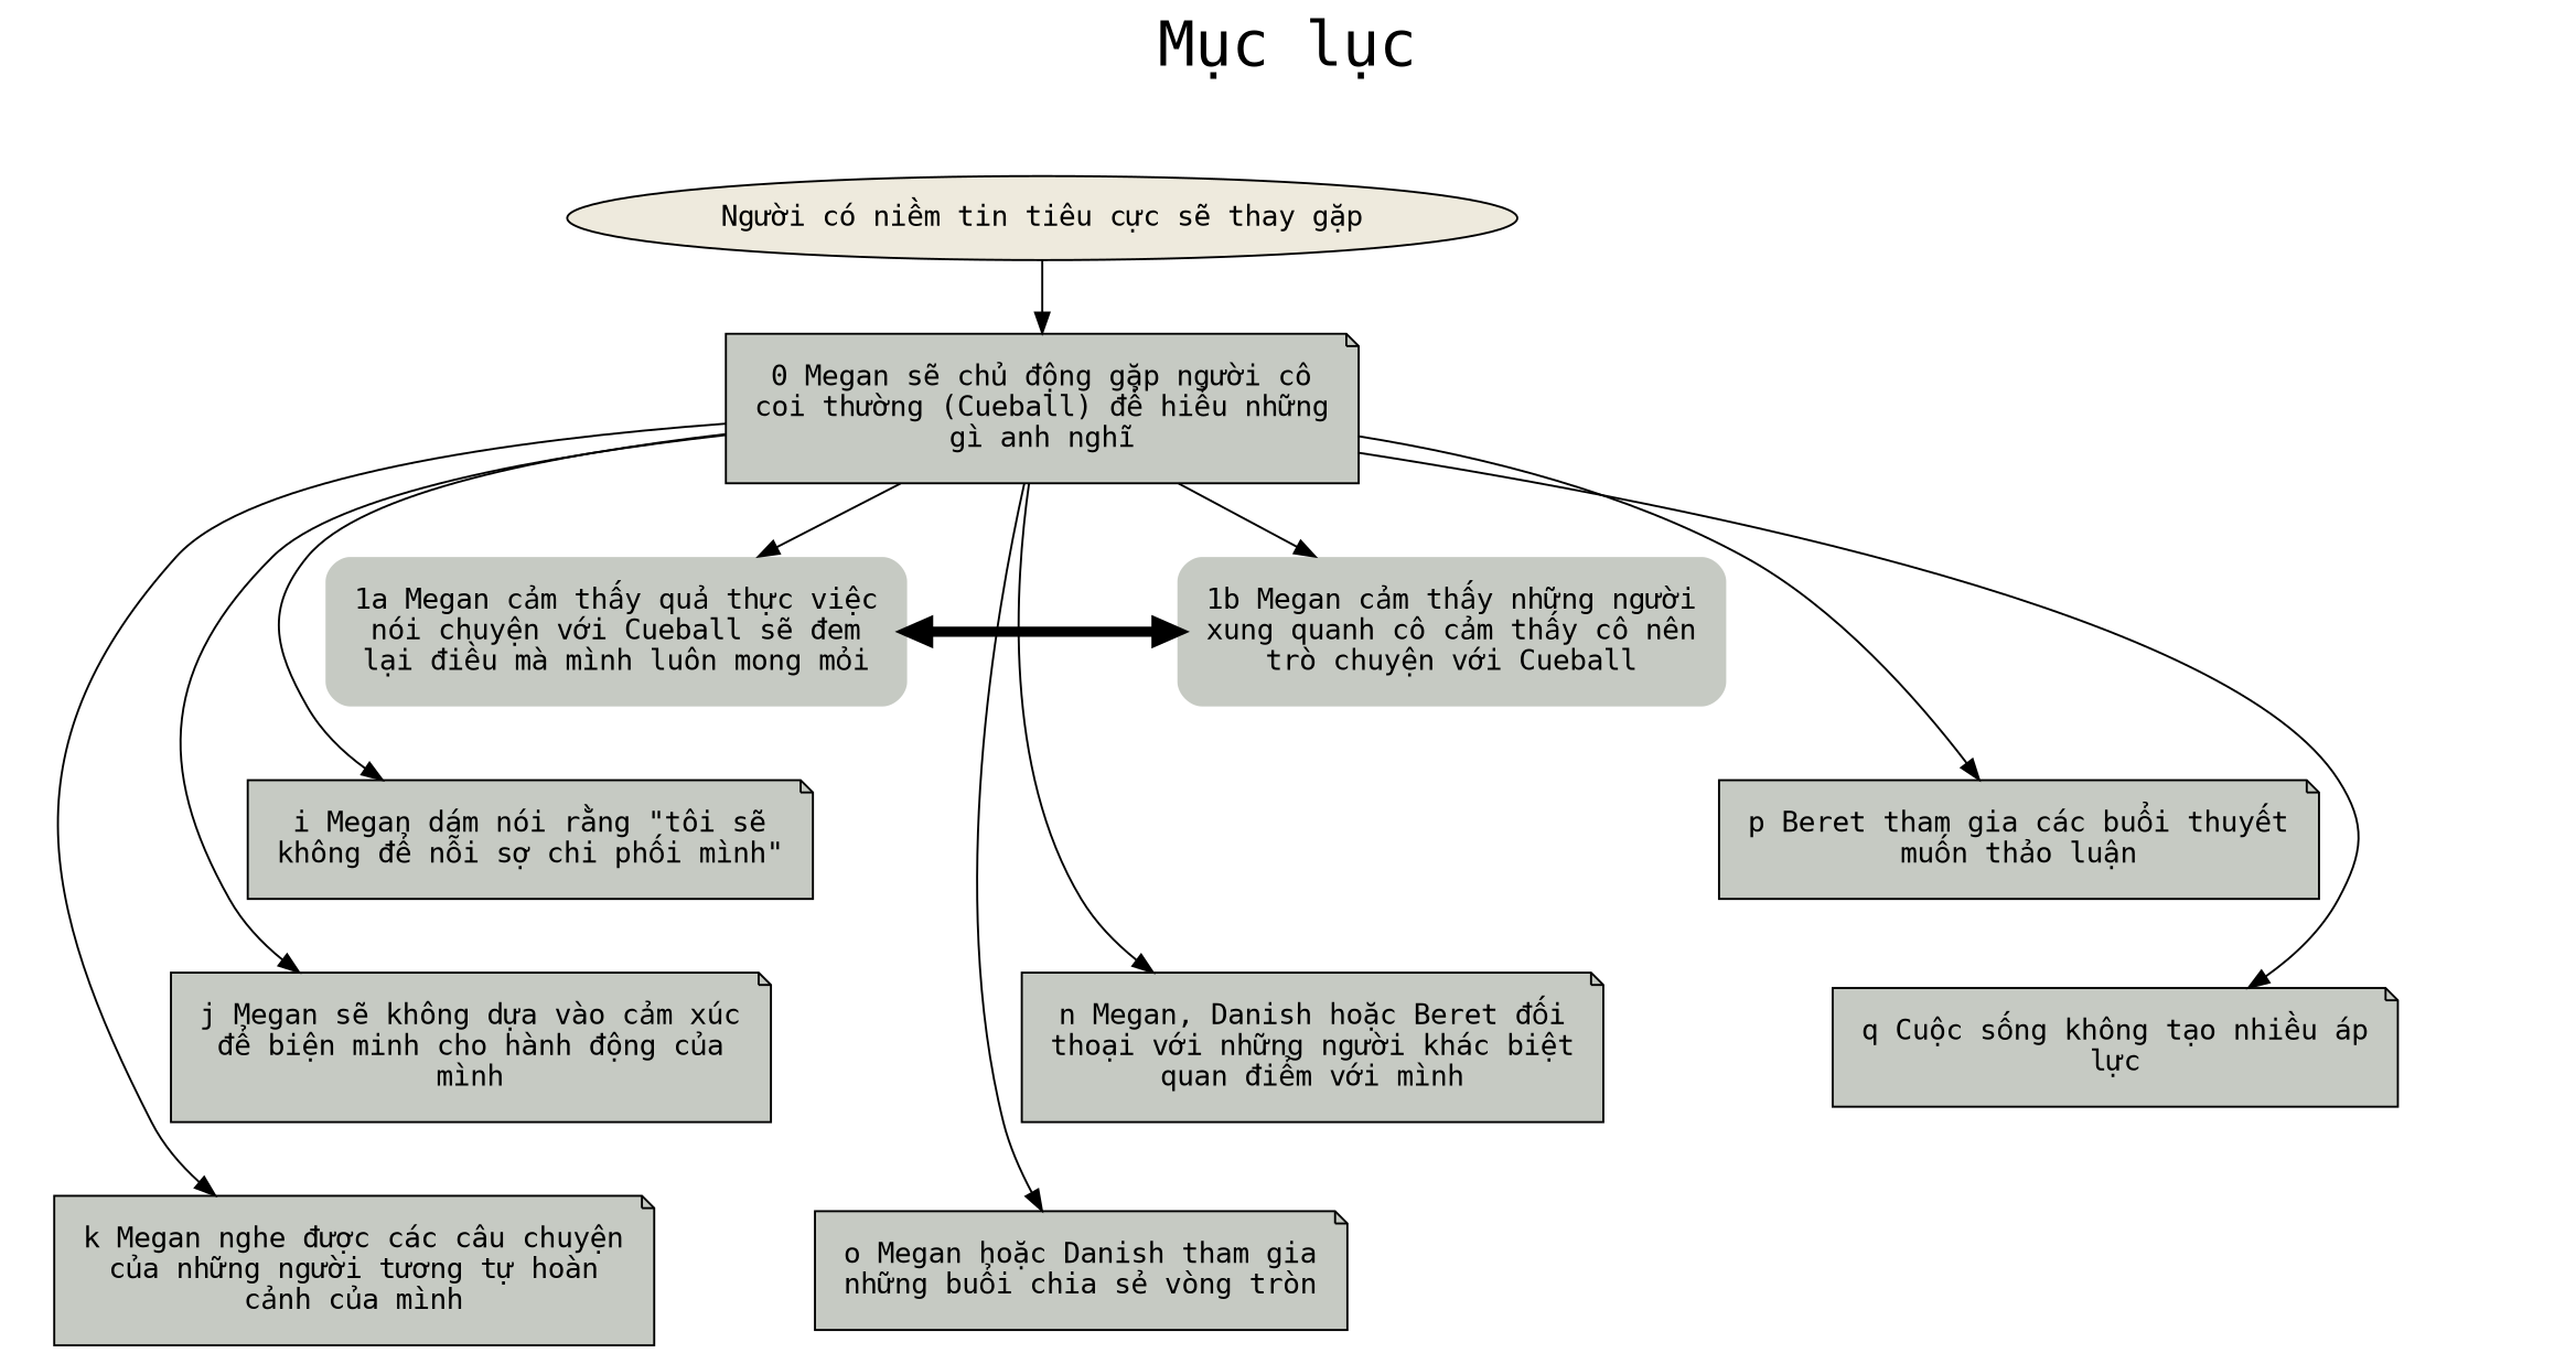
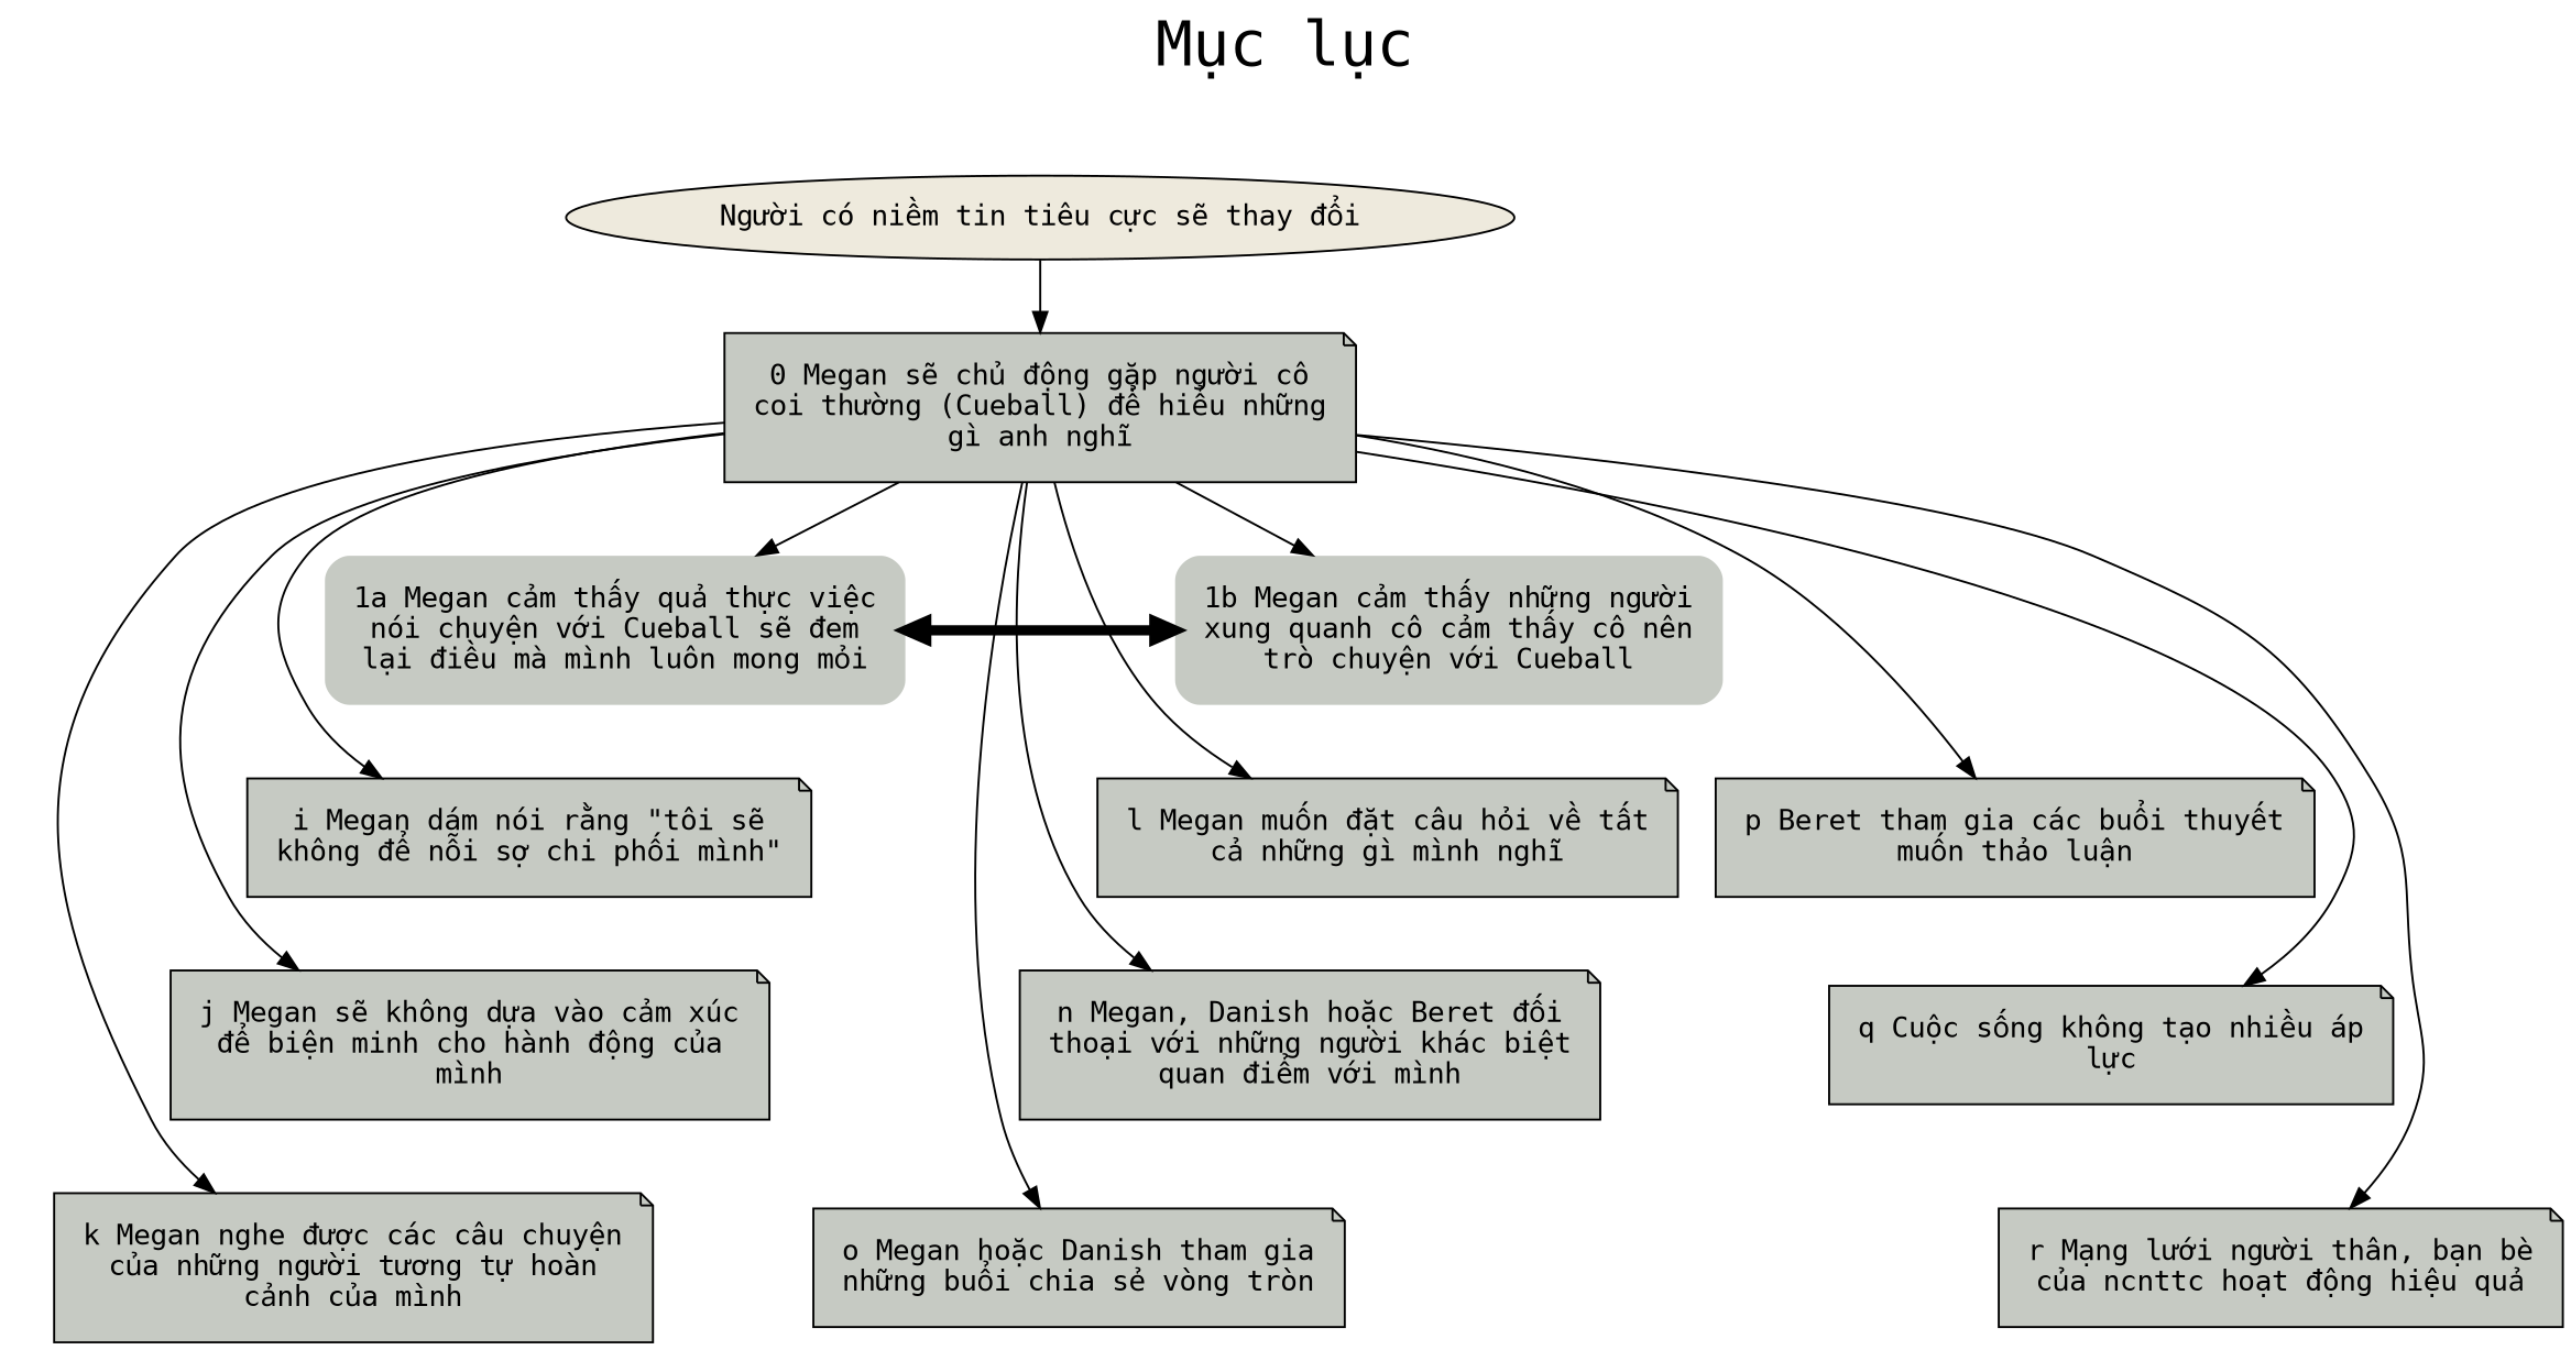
  digraph {
    fontname="DejaVu Sans Mono"
    fontsize=30
    label="Mục lục"
    labelloc=t
    node [fillcolor="#c6cac3" fontname="DejaVu Sans Mono" margin=0.2 shape=note style=filled]
    edge [fontname="DejaVu Sans Mono"]
    n1 [label="1a Megan cảm thấy quả thực việc\nnói chuyện với Cueball sẽ đem\nlại điều mà mình luôn mong mỏi" shape=plaintext style="filled, rounded"]
    n2 [label="1b Megan cảm thấy những người\nxung quanh cô cảm thấy cô nên\ntrò chuyện với Cueball" shape=plaintext style="filled, rounded"]
    n3 [label="i Megan dám nói rằng \"tôi sẽ\nkhông để nỗi sợ chi phối mình\""]
+   n4 [label="l Megan muốn đặt câu hỏi về tất\ncả những gì mình nghĩ"]
    n5 [label="p Beret tham gia các buổi thuyết\nmuốn thảo luận"]
-   "Người có niềm tin tiêu cực sẽ thay đổi" [fillcolor="#EEEADD" margin=0.1 shape=oval style="filled, rounded" label="Người có niềm tin tiêu cực sẽ thay gặp"]
+   "Người có niềm tin tiêu cực sẽ thay đổi" [fillcolor="#EEEADD" margin=0.1 shape=oval style="filled, rounded"]
    n7 [label="0 Megan sẽ chủ động gặp người cô\ncoi thường (Cueball) để hiểu những\ngì anh nghĩ"]
    n8 [label="j Megan sẽ không dựa vào cảm xúc\nđể biện minh cho hành động của\nmình"]
    n9 [label="k Megan nghe được các câu chuyện\ncủa những người tương tự hoàn\ncảnh của mình"]
    n10 [label="n Megan, Danish hoặc Beret đối\nthoại với những người khác biệt\nquan điểm với mình"]
    n11 [label="o Megan hoặc Danish tham gia\nnhững buổi chia sẻ vòng tròn"]
    n12 [label="q Cuộc sống không tạo nhiều áp\nlực"]
+   n13 [label="r Mạng lưới người thân, bạn bè\ncủa ncnttc hoạt động hiệu quả"]
    subgraph sub_1 {
      label=""
      rank=same
      n1
      n2
    }
    n1 -> n2 [arrowtype=odiamond dir=both minlen=0 penwidth=5 style=bold]
    n1 -> n3 [style=invis]
+   n2 -> n4 [style=invis]
    n2 -> n5 [style=invis]
    n3 -> n8 [style=invis]
+   n4 -> n10 [style=invis]
    n5 -> n12 [style=invis]
    "Người có niềm tin tiêu cực sẽ thay đổi" -> n7
    n7 -> n1
    n7 -> n2
    n7 -> n3
+   n7 -> n4
    n7 -> n5
    n7 -> n8
    n7 -> n9
    n7 -> n10
    n7 -> n11
    n7 -> n12
+   n7 -> n13
    n8 -> n9 [style=invis]
    n10 -> n11 [style=invis]
+   n12 -> n13 [style=invis]
  }
